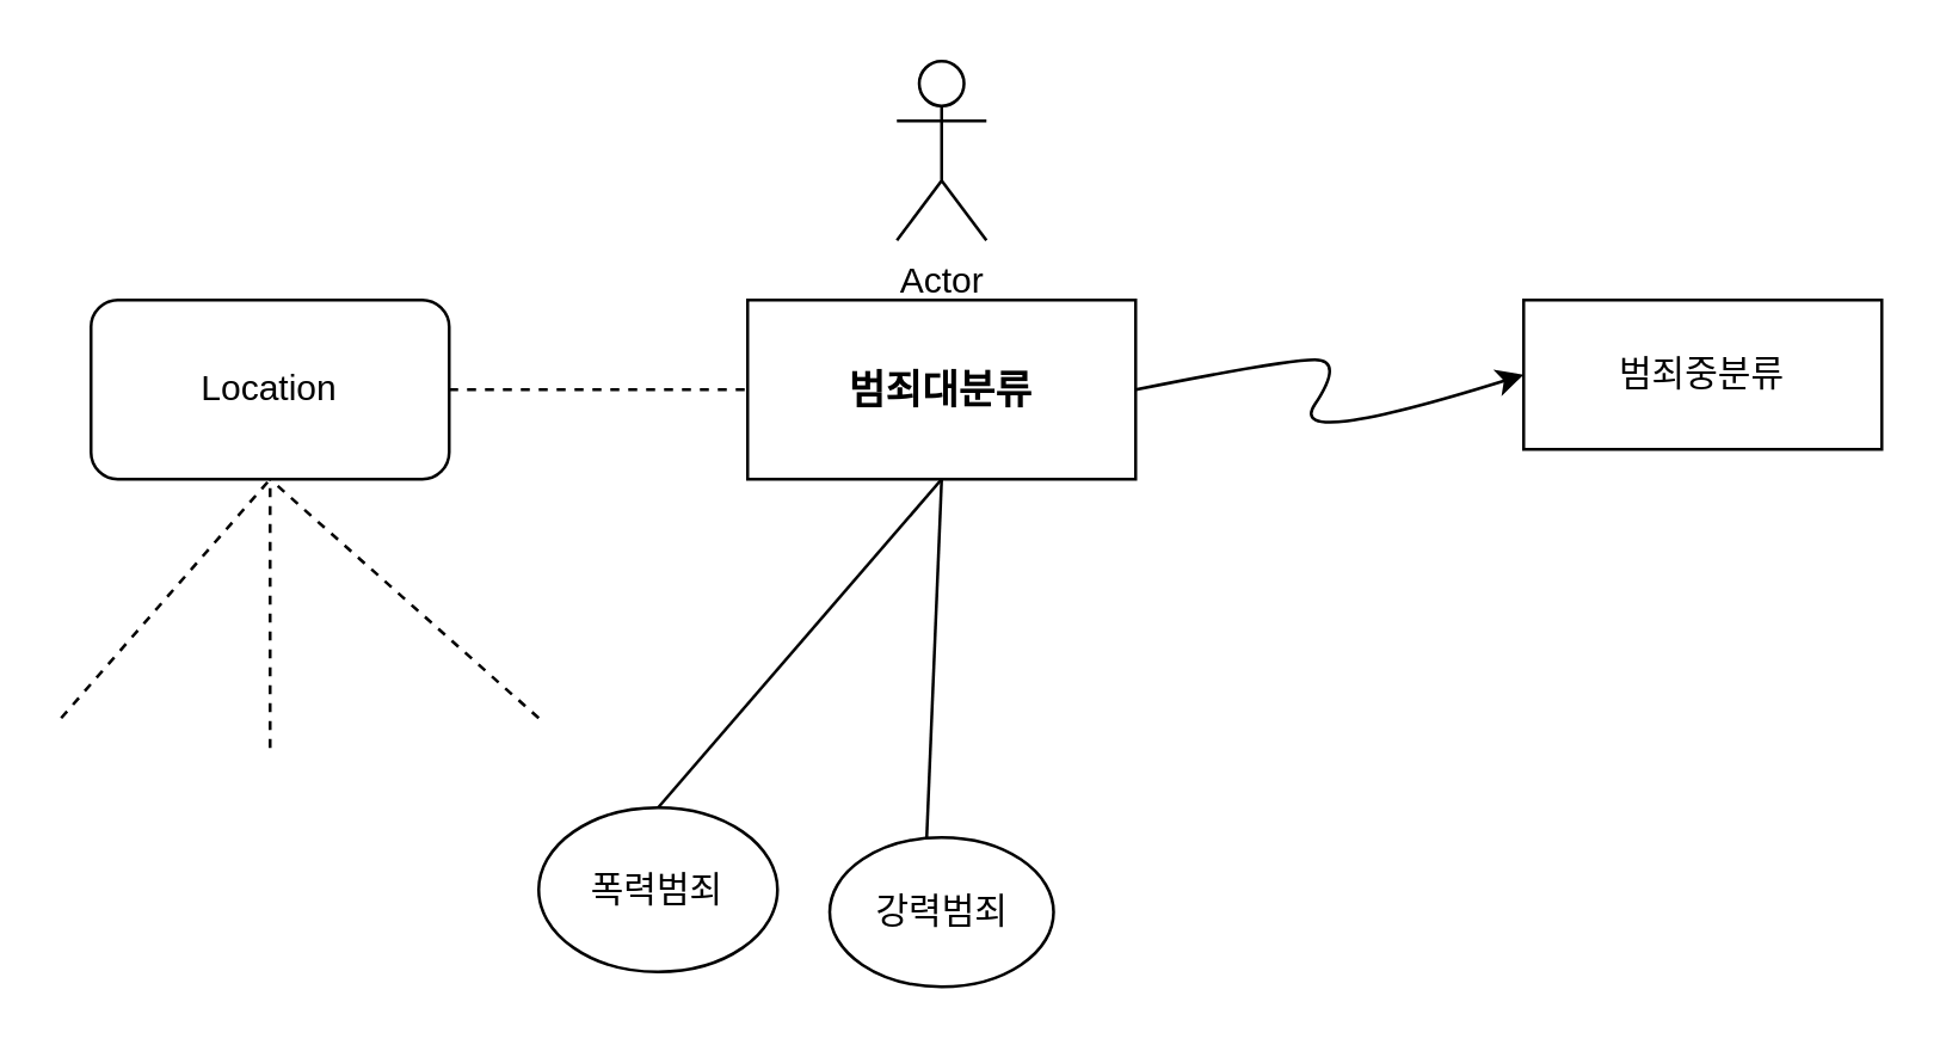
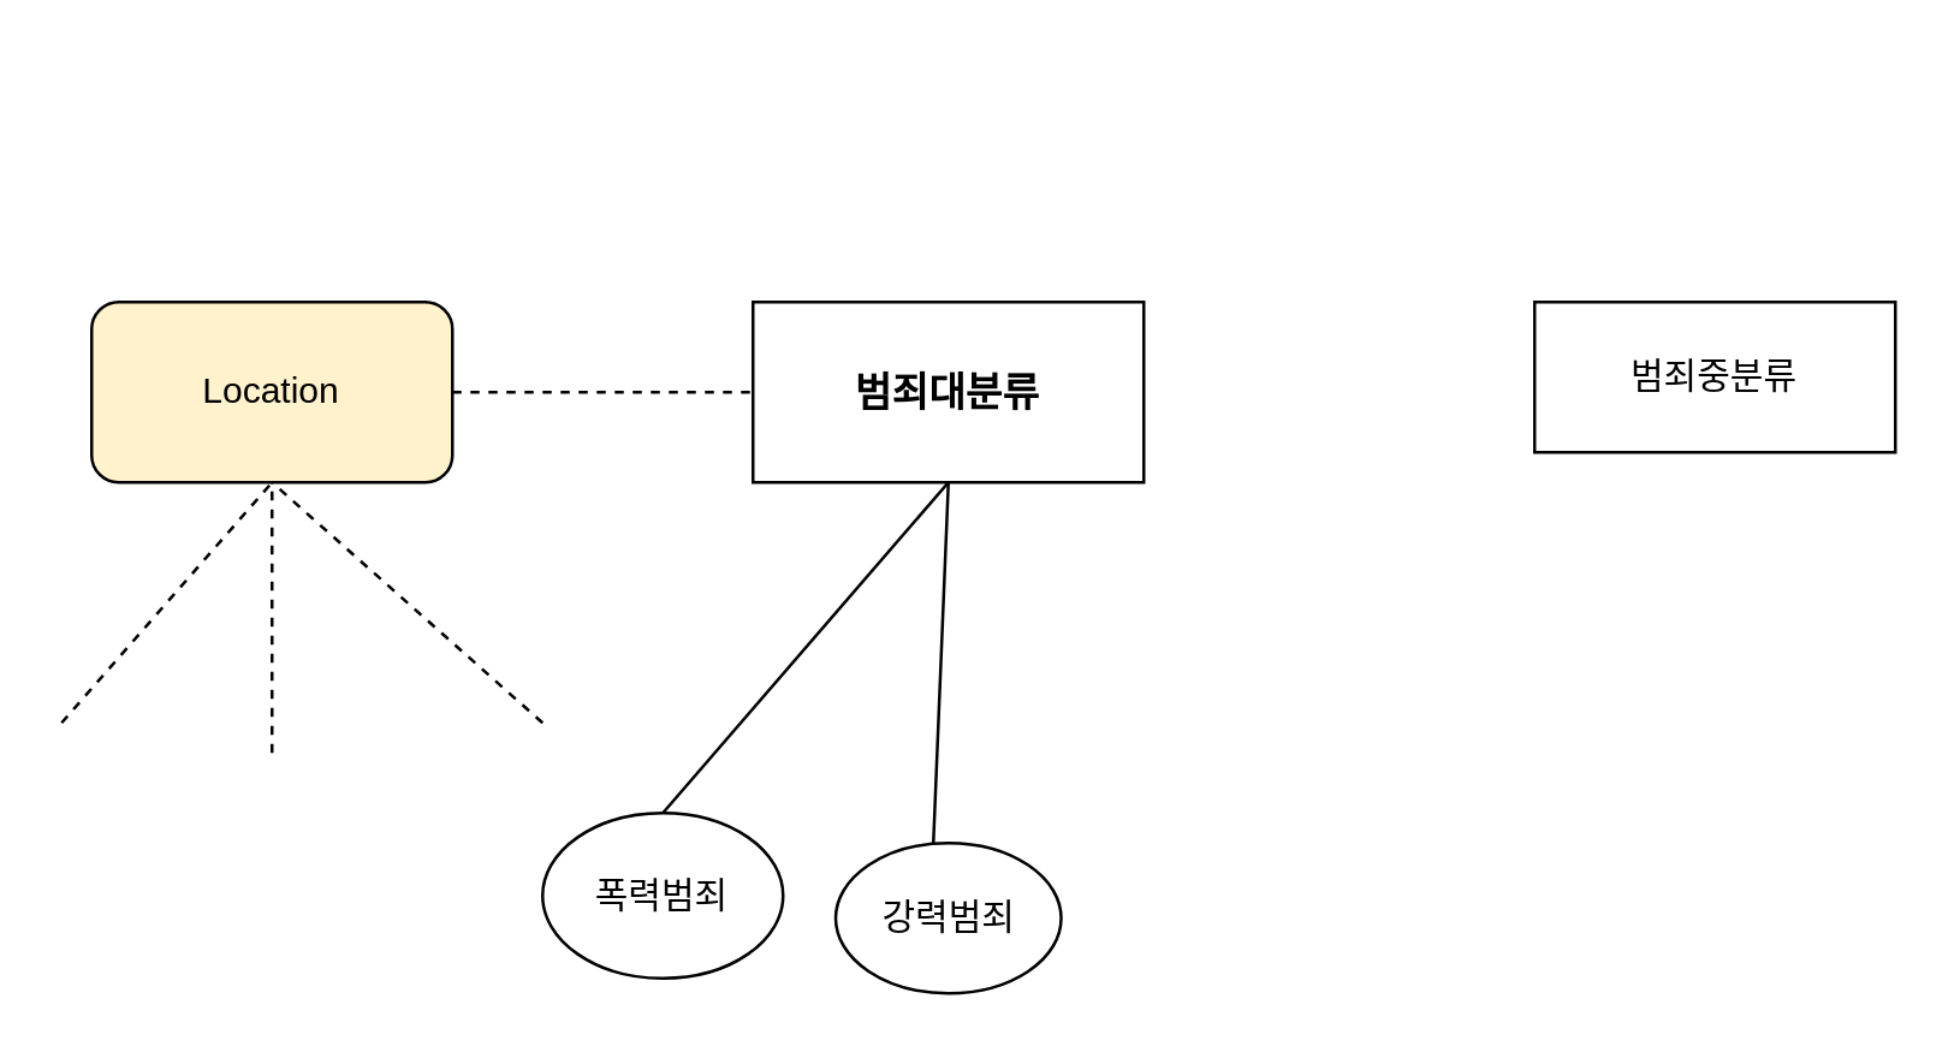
  <mxCell id="0" />
  <mxCell id="1" parent="0" />
  <mxCell id="2" value="&lt;meta charset=&quot;utf-8&quot;&gt;&lt;b id=&quot;docs-internal-guid-4b5e2889-7fff-7dd5-3b8c-90923e8e9f7c&quot; style=&quot;font-weight:normal;&quot;&gt;&lt;span style=&quot;font-size: 10pt; font-family: Arial, sans-serif; color: rgb(0, 0, 0); background-color: transparent; font-weight: 700; font-style: normal; font-variant: normal; text-decoration: none; vertical-align: baseline;&quot;&gt;범죄대분류&lt;/span&gt;&lt;/b&gt;" style="rounded=0;whiteSpace=wrap;html=1;" vertex="1" parent="1"><mxGeometry x="250" y="100" width="130" height="60" as="geometry" /></mxCell>
  <mxCell id="3" value="범죄중분류" style="rounded=0;whiteSpace=wrap;html=1;" vertex="1" parent="1"><mxGeometry x="510" y="100" width="120" height="50" as="geometry" /></mxCell>
- <mxCell id="4" value="" style="curved=1;endArrow=classic;html=1;rounded=0;entryX=0;entryY=0.5;entryDx=0;entryDy=0;exitX=1;exitY=0.5;exitDx=0;exitDy=0;" edge="1" parent="1" source="2" target="3"><mxGeometry width="50" height="50" relative="1" as="geometry"><mxPoint x="330" y="220" as="sourcePoint" /><mxPoint x="380" y="170" as="targetPoint" /><Array as="points"><mxPoint x="430" y="120" /><mxPoint x="450" y="120" /><mxPoint x="430" y="150" /></Array></mxGeometry></mxCell>
- <mxCell id="5" value="Location" style="rounded=1;whiteSpace=wrap;html=1;" vertex="1" parent="1"><mxGeometry x="30" y="100" width="120" height="60" as="geometry" /></mxCell>
+ <mxCell id="5" value="Location" style="rounded=1;whiteSpace=wrap;html=1;fillColor=#fff2cc;" vertex="1" parent="1"><mxGeometry x="30" y="100" width="120" height="60" as="geometry" /></mxCell>
  <mxCell id="6" value="" style="endArrow=none;html=1;rounded=0;entryX=0.5;entryY=1;entryDx=0;entryDy=0;" edge="1" parent="1" target="2"><mxGeometry width="50" height="50" relative="1" as="geometry"><mxPoint x="310" y="280" as="sourcePoint" /><mxPoint x="310" y="170" as="targetPoint" /></mxGeometry></mxCell>
  <mxCell id="7" value="" style="endArrow=none;html=1;rounded=0;entryX=0;entryY=0.5;entryDx=0;entryDy=0;exitX=1;exitY=0.5;exitDx=0;exitDy=0;dashed=1;" edge="1" parent="1" source="5" target="2"><mxGeometry width="50" height="50" relative="1" as="geometry"><mxPoint x="140" y="170" as="sourcePoint" /><mxPoint x="190" y="120" as="targetPoint" /></mxGeometry></mxCell>
  <mxCell id="8" value="" style="endArrow=none;dashed=1;html=1;rounded=0;entryX=0.5;entryY=1;entryDx=0;entryDy=0;" edge="1" parent="1" target="5"><mxGeometry width="50" height="50" relative="1" as="geometry"><mxPoint x="20" y="240" as="sourcePoint" /><mxPoint x="70" y="190" as="targetPoint" /></mxGeometry></mxCell>
  <mxCell id="9" value="" style="endArrow=none;dashed=1;html=1;rounded=0;entryX=0.5;entryY=1;entryDx=0;entryDy=0;" edge="1" parent="1" target="5"><mxGeometry width="50" height="50" relative="1" as="geometry"><mxPoint x="90" y="250" as="sourcePoint" /><mxPoint x="120" y="210" as="targetPoint" /></mxGeometry></mxCell>
  <mxCell id="10" value="" style="endArrow=none;dashed=1;html=1;rounded=0;" edge="1" parent="1"><mxGeometry width="50" height="50" relative="1" as="geometry"><mxPoint x="180" y="240" as="sourcePoint" /><mxPoint x="90" y="160" as="targetPoint" /></mxGeometry></mxCell>
  <mxCell id="11" value="강력범죄" style="ellipse;whiteSpace=wrap;html=1;" vertex="1" parent="1"><mxGeometry x="277.5" y="280" width="75" height="50" as="geometry" /></mxCell>
  <mxCell id="12" value="폭력범죄" style="ellipse;whiteSpace=wrap;html=1;" vertex="1" parent="1"><mxGeometry x="180" y="270" width="80" height="55" as="geometry" /></mxCell>
  <mxCell id="13" value="&lt;b style=&quot;font-weight:normal;&quot; id=&quot;docs-internal-guid-a9b1912b-7fff-b64a-bc68-862563de4b0c&quot;&gt;&lt;p dir=&quot;ltr&quot; style=&quot;line-height:1.2;margin-top:0pt;margin-bottom:0pt;&quot;&gt;&lt;/p&gt;&lt;/b&gt;" style="text;whiteSpace=wrap;html=1;" vertex="1" parent="1"><mxGeometry x="570" y="280" width="60" height="40" as="geometry" /></mxCell>
- <mxCell id="14" value="Actor" style="shape=umlActor;verticalLabelPosition=bottom;verticalAlign=top;html=1;outlineConnect=0;" vertex="1" parent="1"><mxGeometry x="300" y="20" width="30" height="60" as="geometry" /></mxCell>
  <mxCell id="15" value="" style="endArrow=none;html=1;rounded=0;entryX=0.5;entryY=1;entryDx=0;entryDy=0;" edge="1" parent="1" target="2"><mxGeometry width="50" height="50" relative="1" as="geometry"><mxPoint x="220" y="270" as="sourcePoint" /><mxPoint x="270" y="220" as="targetPoint" /></mxGeometry></mxCell>
